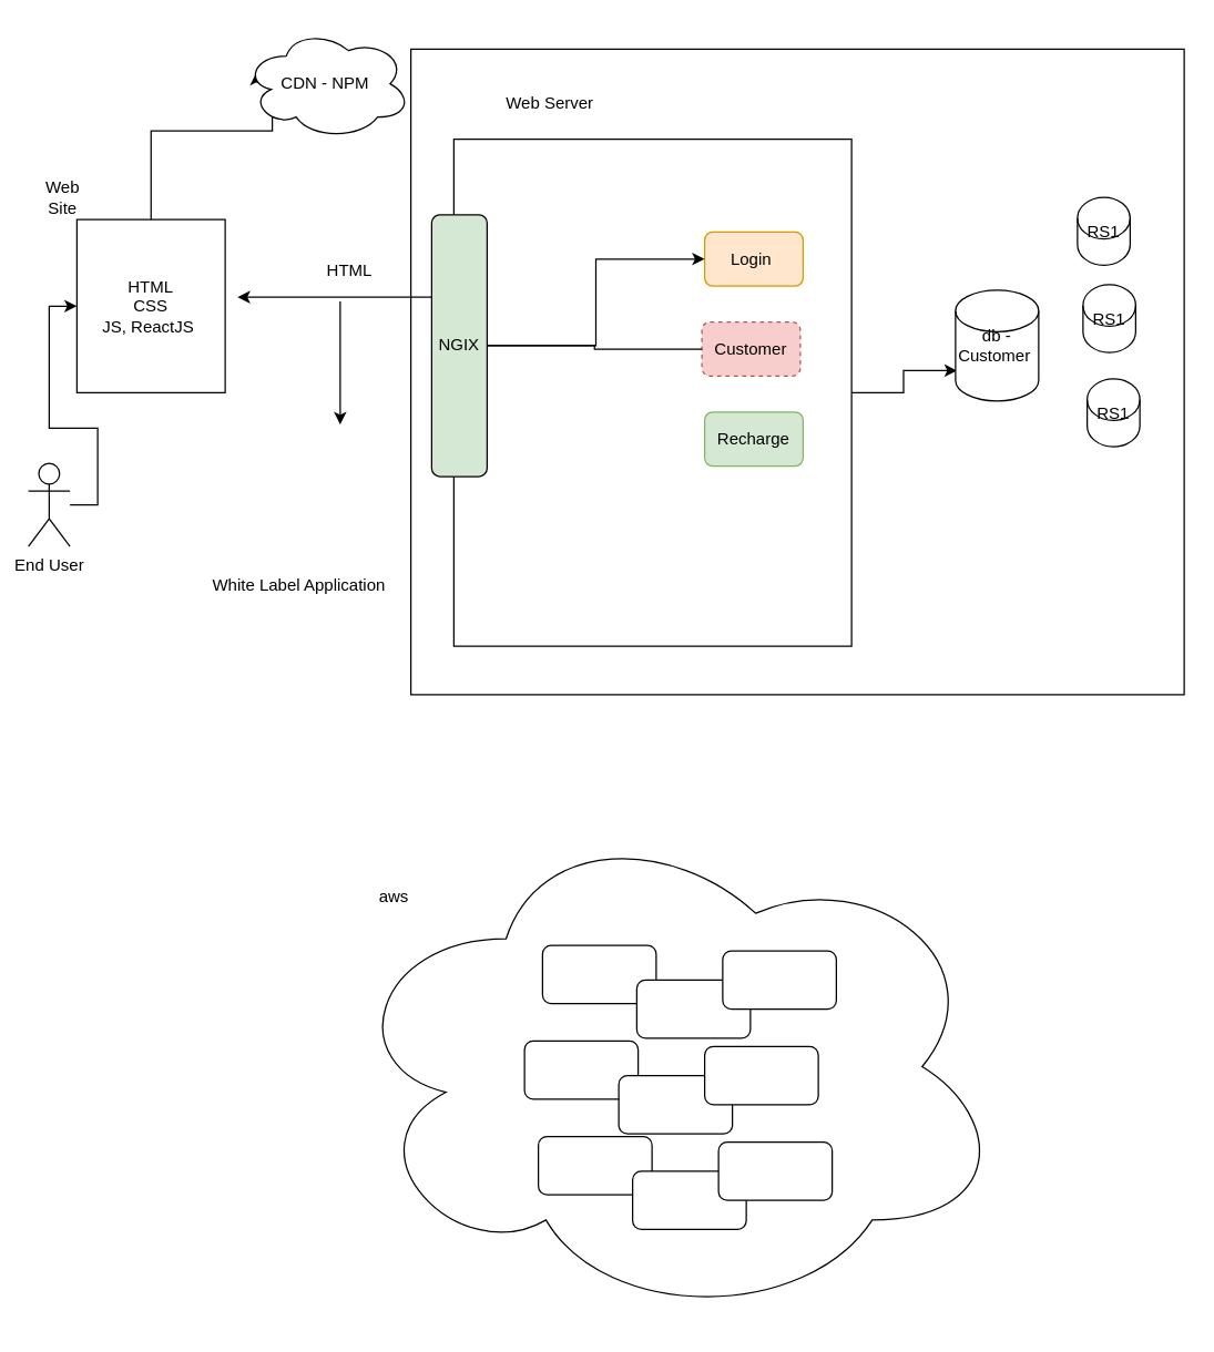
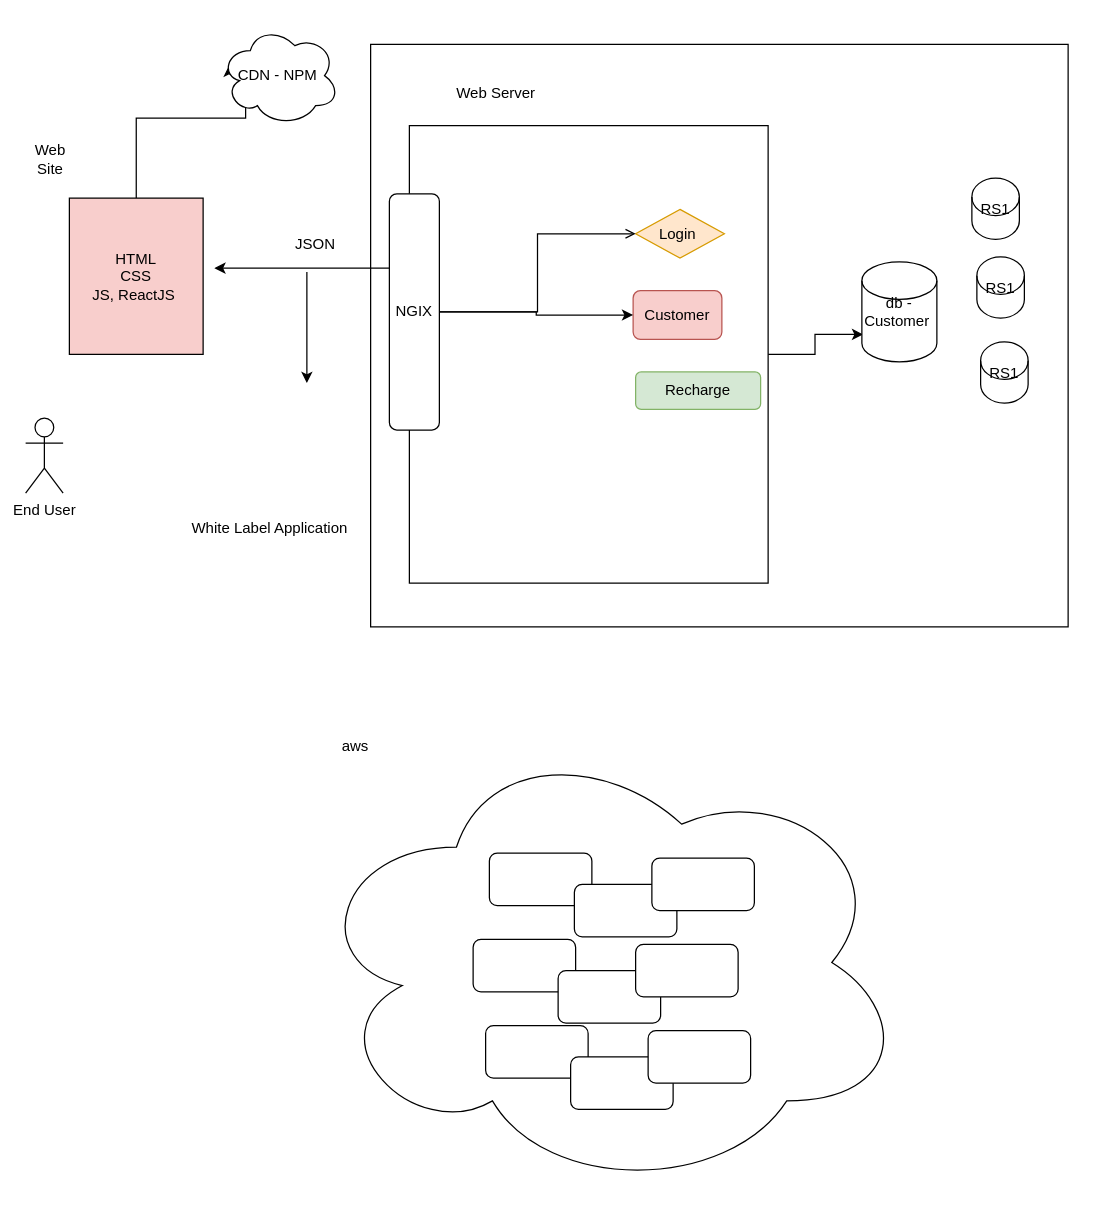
  <mxCell id="0" />
  <mxCell id="1" parent="0" />
  <mxCell id="2" value="" style="rounded=0;whiteSpace=wrap;html=1;" vertex="1" parent="1"><mxGeometry x="296" y="35" width="558" height="466" as="geometry" /></mxCell>
- <mxCell id="3" style="edgeStyle=orthogonalEdgeStyle;rounded=0;orthogonalLoop=1;jettySize=auto;html=1;entryX=0;entryY=0.5;entryDx=0;entryDy=0;" edge="1" parent="1" source="4" target="6"><mxGeometry relative="1" as="geometry" /></mxCell>
  <mxCell id="4" value="End User" style="shape=umlActor;verticalLabelPosition=bottom;verticalAlign=top;html=1;outlineConnect=0;" vertex="1" parent="1"><mxGeometry x="20" y="334" width="30" height="60" as="geometry" /></mxCell>
  <mxCell id="5" style="edgeStyle=orthogonalEdgeStyle;rounded=0;orthogonalLoop=1;jettySize=auto;html=1;entryX=0.07;entryY=0.4;entryDx=0;entryDy=0;entryPerimeter=0;" edge="1" parent="1" source="6" target="7"><mxGeometry relative="1" as="geometry"><Array as="points"><mxPoint x="109" y="94" /><mxPoint x="196" y="94" /><mxPoint x="196" y="58" /></Array></mxGeometry></mxCell>
- <mxCell id="6" value="HTML&lt;br&gt;CSS&lt;br&gt;JS, ReactJS&amp;nbsp;" style="rounded=0;whiteSpace=wrap;html=1;" vertex="1" parent="1"><mxGeometry x="55" y="158" width="107" height="125" as="geometry" /></mxCell>
- <mxCell id="7" value="CDN - NPM&amp;nbsp;" style="ellipse;shape=cloud;whiteSpace=wrap;html=1;" vertex="1" parent="1"><mxGeometry x="176" y="20" width="120" height="80" as="geometry" /></mxCell>
- <mxCell id="8" value="HTML" style="text;html=1;strokeColor=none;fillColor=none;align=center;verticalAlign=middle;whiteSpace=wrap;rounded=0;" vertex="1" parent="1"><mxGeometry x="232" y="185" width="40" height="20" as="geometry" /></mxCell>
+ <mxCell id="6" value="HTML&lt;br&gt;CSS&lt;br&gt;JS, ReactJS&amp;nbsp;" style="rounded=0;whiteSpace=wrap;html=1;fillColor=#f8cecc;" vertex="1" parent="1"><mxGeometry x="55" y="158" width="107" height="125" as="geometry" /></mxCell>
+ <mxCell id="7" value="CDN - NPM&amp;nbsp;" style="ellipse;shape=cloud;whiteSpace=wrap;html=1;" vertex="1" parent="1"><mxGeometry x="176" y="20" width="95" height="80" as="geometry" /></mxCell>
+ <mxCell id="8" value="JSON" style="text;html=1;strokeColor=none;fillColor=none;align=center;verticalAlign=middle;whiteSpace=wrap;rounded=0;" vertex="1" parent="1"><mxGeometry x="232" y="185" width="40" height="20" as="geometry" /></mxCell>
  <mxCell id="9" value="" style="endArrow=classic;html=1;" edge="1" parent="1"><mxGeometry width="50" height="50" relative="1" as="geometry"><mxPoint x="328" y="214" as="sourcePoint" /><mxPoint x="171" y="214" as="targetPoint" /></mxGeometry></mxCell>
  <mxCell id="10" style="edgeStyle=orthogonalEdgeStyle;rounded=0;orthogonalLoop=1;jettySize=auto;html=1;entryX=0.017;entryY=0.725;entryDx=0;entryDy=0;entryPerimeter=0;" edge="1" parent="1" source="11" target="16"><mxGeometry relative="1" as="geometry" /></mxCell>
  <mxCell id="11" value="" style="rounded=0;whiteSpace=wrap;html=1;" vertex="1" parent="1"><mxGeometry x="327" y="100" width="287" height="366" as="geometry" /></mxCell>
  <mxCell id="12" value="Web Server" style="text;html=1;strokeColor=none;fillColor=none;align=center;verticalAlign=middle;whiteSpace=wrap;rounded=0;" vertex="1" parent="1"><mxGeometry x="342" y="64" width="109" height="20" as="geometry" /></mxCell>
- <mxCell id="13" value="Login&amp;nbsp;" style="rounded=1;whiteSpace=wrap;html=1;fillColor=#ffe6cc;strokeColor=#d79b00;" vertex="1" parent="1"><mxGeometry x="508" y="167" width="71" height="39" as="geometry" /></mxCell>
- <mxCell id="14" value="Customer" style="rounded=1;whiteSpace=wrap;html=1;fillColor=#f8cecc;strokeColor=#b85450;dashed=1;" vertex="1" parent="1"><mxGeometry x="506" y="232" width="71" height="39" as="geometry" /></mxCell>
- <mxCell id="15" value="Recharge" style="rounded=1;whiteSpace=wrap;html=1;fillColor=#d5e8d4;strokeColor=#82b366;" vertex="1" parent="1"><mxGeometry x="508" y="297" width="71" height="39" as="geometry" /></mxCell>
+ <mxCell id="13" value="Login&amp;nbsp;" style="rhombus;whiteSpace=wrap;html=1;fillColor=#ffe6cc;strokeColor=#d79b00;" vertex="1" parent="1"><mxGeometry x="508" y="167" width="71" height="39" as="geometry" /></mxCell>
+ <mxCell id="14" value="Customer" style="rounded=1;whiteSpace=wrap;html=1;fillColor=#f8cecc;strokeColor=#b85450;" vertex="1" parent="1"><mxGeometry x="506" y="232" width="71" height="39" as="geometry" /></mxCell>
+ <mxCell id="15" value="Recharge" style="rounded=1;whiteSpace=wrap;html=1;fillColor=#d5e8d4;strokeColor=#82b366;" vertex="1" parent="1"><mxGeometry x="508" y="297" width="100" height="30" as="geometry" /></mxCell>
  <mxCell id="16" value="db - Customer&amp;nbsp;" style="shape=cylinder2;whiteSpace=wrap;html=1;boundedLbl=1;backgroundOutline=1;size=15;" vertex="1" parent="1"><mxGeometry x="689" y="209" width="60" height="80" as="geometry" /></mxCell>
  <mxCell id="17" value="RS1" style="shape=cylinder2;whiteSpace=wrap;html=1;boundedLbl=1;backgroundOutline=1;size=15;" vertex="1" parent="1"><mxGeometry x="777" y="142" width="38" height="49" as="geometry" /></mxCell>
  <mxCell id="18" value="RS1" style="shape=cylinder2;whiteSpace=wrap;html=1;boundedLbl=1;backgroundOutline=1;size=15;" vertex="1" parent="1"><mxGeometry x="781" y="205" width="38" height="49" as="geometry" /></mxCell>
  <mxCell id="19" value="RS1" style="shape=cylinder2;whiteSpace=wrap;html=1;boundedLbl=1;backgroundOutline=1;size=15;" vertex="1" parent="1"><mxGeometry x="784" y="273" width="38" height="49" as="geometry" /></mxCell>
- <mxCell id="20" style="edgeStyle=orthogonalEdgeStyle;rounded=0;orthogonalLoop=1;jettySize=auto;html=1;" edge="1" parent="1" source="22" target="13"><mxGeometry relative="1" as="geometry" /></mxCell>
- <mxCell id="21" style="edgeStyle=orthogonalEdgeStyle;rounded=0;orthogonalLoop=1;jettySize=auto;html=1;endArrow=none;" edge="1" parent="1" source="22" target="14"><mxGeometry relative="1" as="geometry" /></mxCell>
- <mxCell id="22" value="NGIX" style="rounded=1;whiteSpace=wrap;html=1;fillColor=#d5e8d4;" vertex="1" parent="1"><mxGeometry x="311" y="154.5" width="40" height="189" as="geometry" /></mxCell>
+ <mxCell id="20" style="edgeStyle=orthogonalEdgeStyle;rounded=0;orthogonalLoop=1;jettySize=auto;html=1;endArrow=open;" edge="1" parent="1" source="22" target="13"><mxGeometry relative="1" as="geometry" /></mxCell>
+ <mxCell id="21" style="edgeStyle=orthogonalEdgeStyle;rounded=0;orthogonalLoop=1;jettySize=auto;html=1;" edge="1" parent="1" source="22" target="14"><mxGeometry relative="1" as="geometry" /></mxCell>
+ <mxCell id="22" value="NGIX" style="rounded=1;whiteSpace=wrap;html=1;" vertex="1" parent="1"><mxGeometry x="311" y="154.5" width="40" height="189" as="geometry" /></mxCell>
  <mxCell id="23" value="" style="endArrow=classic;html=1;" edge="1" parent="1"><mxGeometry width="50" height="50" relative="1" as="geometry"><mxPoint x="245" y="217" as="sourcePoint" /><mxPoint x="245" y="306" as="targetPoint" /></mxGeometry></mxCell>
- <mxCell id="24" value="Web Site" style="text;html=1;strokeColor=none;fillColor=none;align=center;verticalAlign=middle;whiteSpace=wrap;rounded=0;" vertex="1" parent="1"><mxGeometry x="25" y="132" width="40" height="20" as="geometry" /></mxCell>
+ <mxCell id="24" value="Web Site" style="text;html=1;strokeColor=none;fillColor=none;align=center;verticalAlign=middle;whiteSpace=wrap;rounded=0;" vertex="1" parent="1"><mxGeometry x="20" y="117" width="40" height="20" as="geometry" /></mxCell>
  <mxCell id="25" value="White Label Application" style="text;html=1;align=center;verticalAlign=middle;resizable=0;points=[];autosize=1;" vertex="1" parent="1"><mxGeometry x="147" y="413" width="135" height="18" as="geometry" /></mxCell>
  <mxCell id="26" value="" style="ellipse;shape=cloud;whiteSpace=wrap;html=1;" vertex="1" parent="1"><mxGeometry x="244.5" y="585" width="480.5" height="369" as="geometry" /></mxCell>
- <mxCell id="27" value="aws" style="text;html=1;strokeColor=none;fillColor=none;align=center;verticalAlign=middle;whiteSpace=wrap;rounded=0;" vertex="1" parent="1"><mxGeometry x="264" y="637" width="40" height="20" as="geometry" /></mxCell>
+ <mxCell id="27" value="aws" style="text;html=1;strokeColor=none;fillColor=none;align=center;verticalAlign=middle;whiteSpace=wrap;rounded=0;" vertex="1" parent="1"><mxGeometry x="264" y="587" width="40" height="20" as="geometry" /></mxCell>
  <mxCell id="28" value="" style="rounded=1;whiteSpace=wrap;html=1;" vertex="1" parent="1"><mxGeometry x="378" y="751" width="82" height="42" as="geometry" /></mxCell>
  <mxCell id="29" value="" style="rounded=1;whiteSpace=wrap;html=1;" vertex="1" parent="1"><mxGeometry x="446" y="776" width="82" height="42" as="geometry" /></mxCell>
  <mxCell id="30" value="" style="rounded=1;whiteSpace=wrap;html=1;" vertex="1" parent="1"><mxGeometry x="508" y="755" width="82" height="42" as="geometry" /></mxCell>
  <mxCell id="31" value="" style="rounded=1;whiteSpace=wrap;html=1;" vertex="1" parent="1"><mxGeometry x="388" y="820" width="82" height="42" as="geometry" /></mxCell>
  <mxCell id="32" value="" style="rounded=1;whiteSpace=wrap;html=1;" vertex="1" parent="1"><mxGeometry x="456" y="845" width="82" height="42" as="geometry" /></mxCell>
  <mxCell id="33" value="" style="rounded=1;whiteSpace=wrap;html=1;" vertex="1" parent="1"><mxGeometry x="518" y="824" width="82" height="42" as="geometry" /></mxCell>
  <mxCell id="34" value="" style="rounded=1;whiteSpace=wrap;html=1;" vertex="1" parent="1"><mxGeometry x="391" y="682" width="82" height="42" as="geometry" /></mxCell>
  <mxCell id="35" value="" style="rounded=1;whiteSpace=wrap;html=1;" vertex="1" parent="1"><mxGeometry x="459" y="707" width="82" height="42" as="geometry" /></mxCell>
  <mxCell id="36" value="" style="rounded=1;whiteSpace=wrap;html=1;" vertex="1" parent="1"><mxGeometry x="521" y="686" width="82" height="42" as="geometry" /></mxCell>
